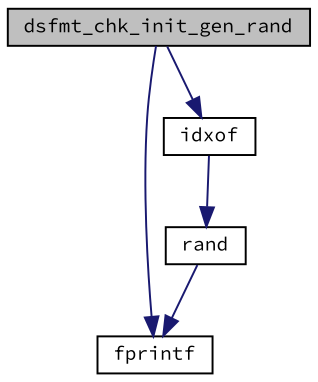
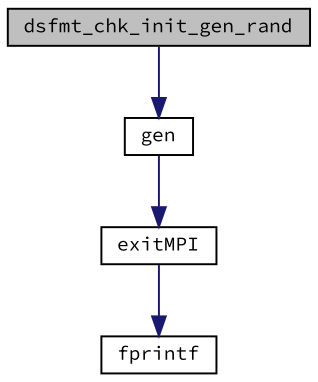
  digraph {
    fontname="Source Code Pro"
    rankdir=TB
    node [color=black fillcolor=white fontname="Source Code Pro" fontsize=10 shape=record style=filled]
    edge [color=midnightblue fontname="Source Code Pro" fontsize=10 labelfontname=Helvetica labelfontsize=10 style=solid]
    n1 [fillcolor=grey75 fontcolor=black height=0.2 label=dsfmt_chk_init_gen_rand width=0.4]
    n2 [height=0.2 label=fprintf width=0.4]
-   n3 [height=0.2 label=idxof width=0.4]
-   n4 [height=0.2 label=rand width=0.4]
-   n1 -> n2
+   n3 [height=0.2 label=gen width=0.4]
+   n4 [height=0.2 label=exitMPI width=0.4]
    n1 -> n3
    n3 -> n4
    n4 -> n2
  }
